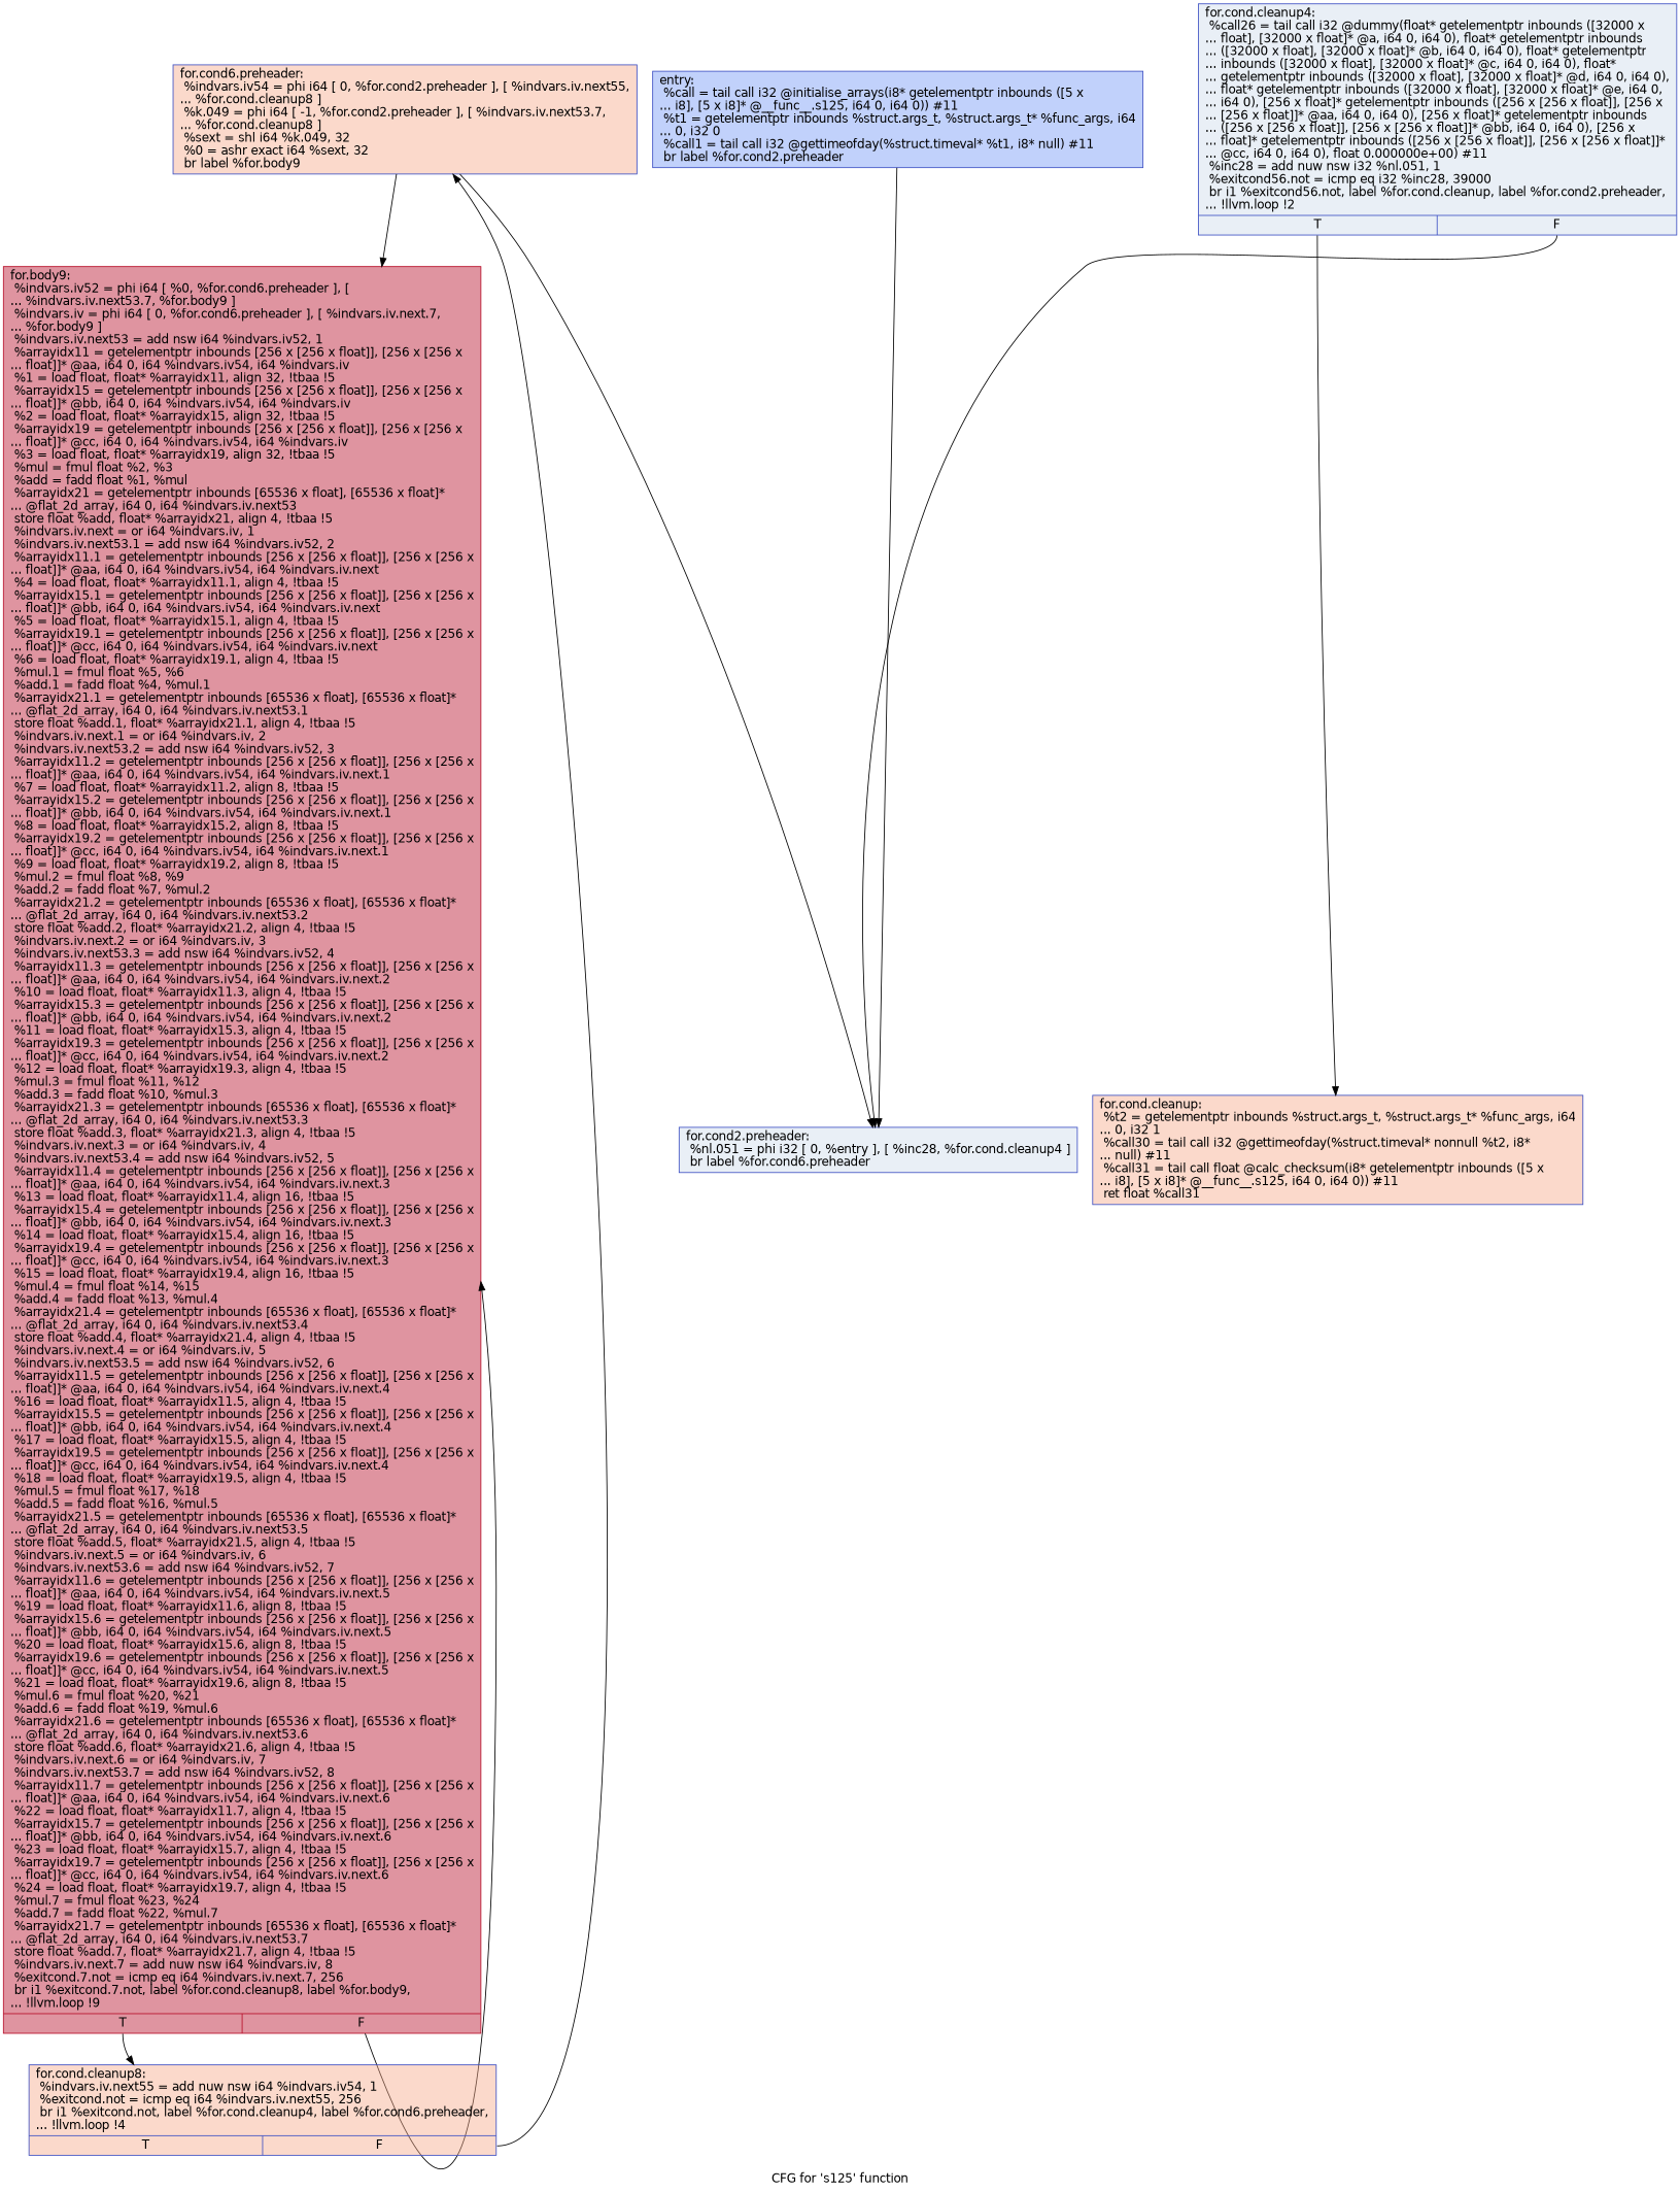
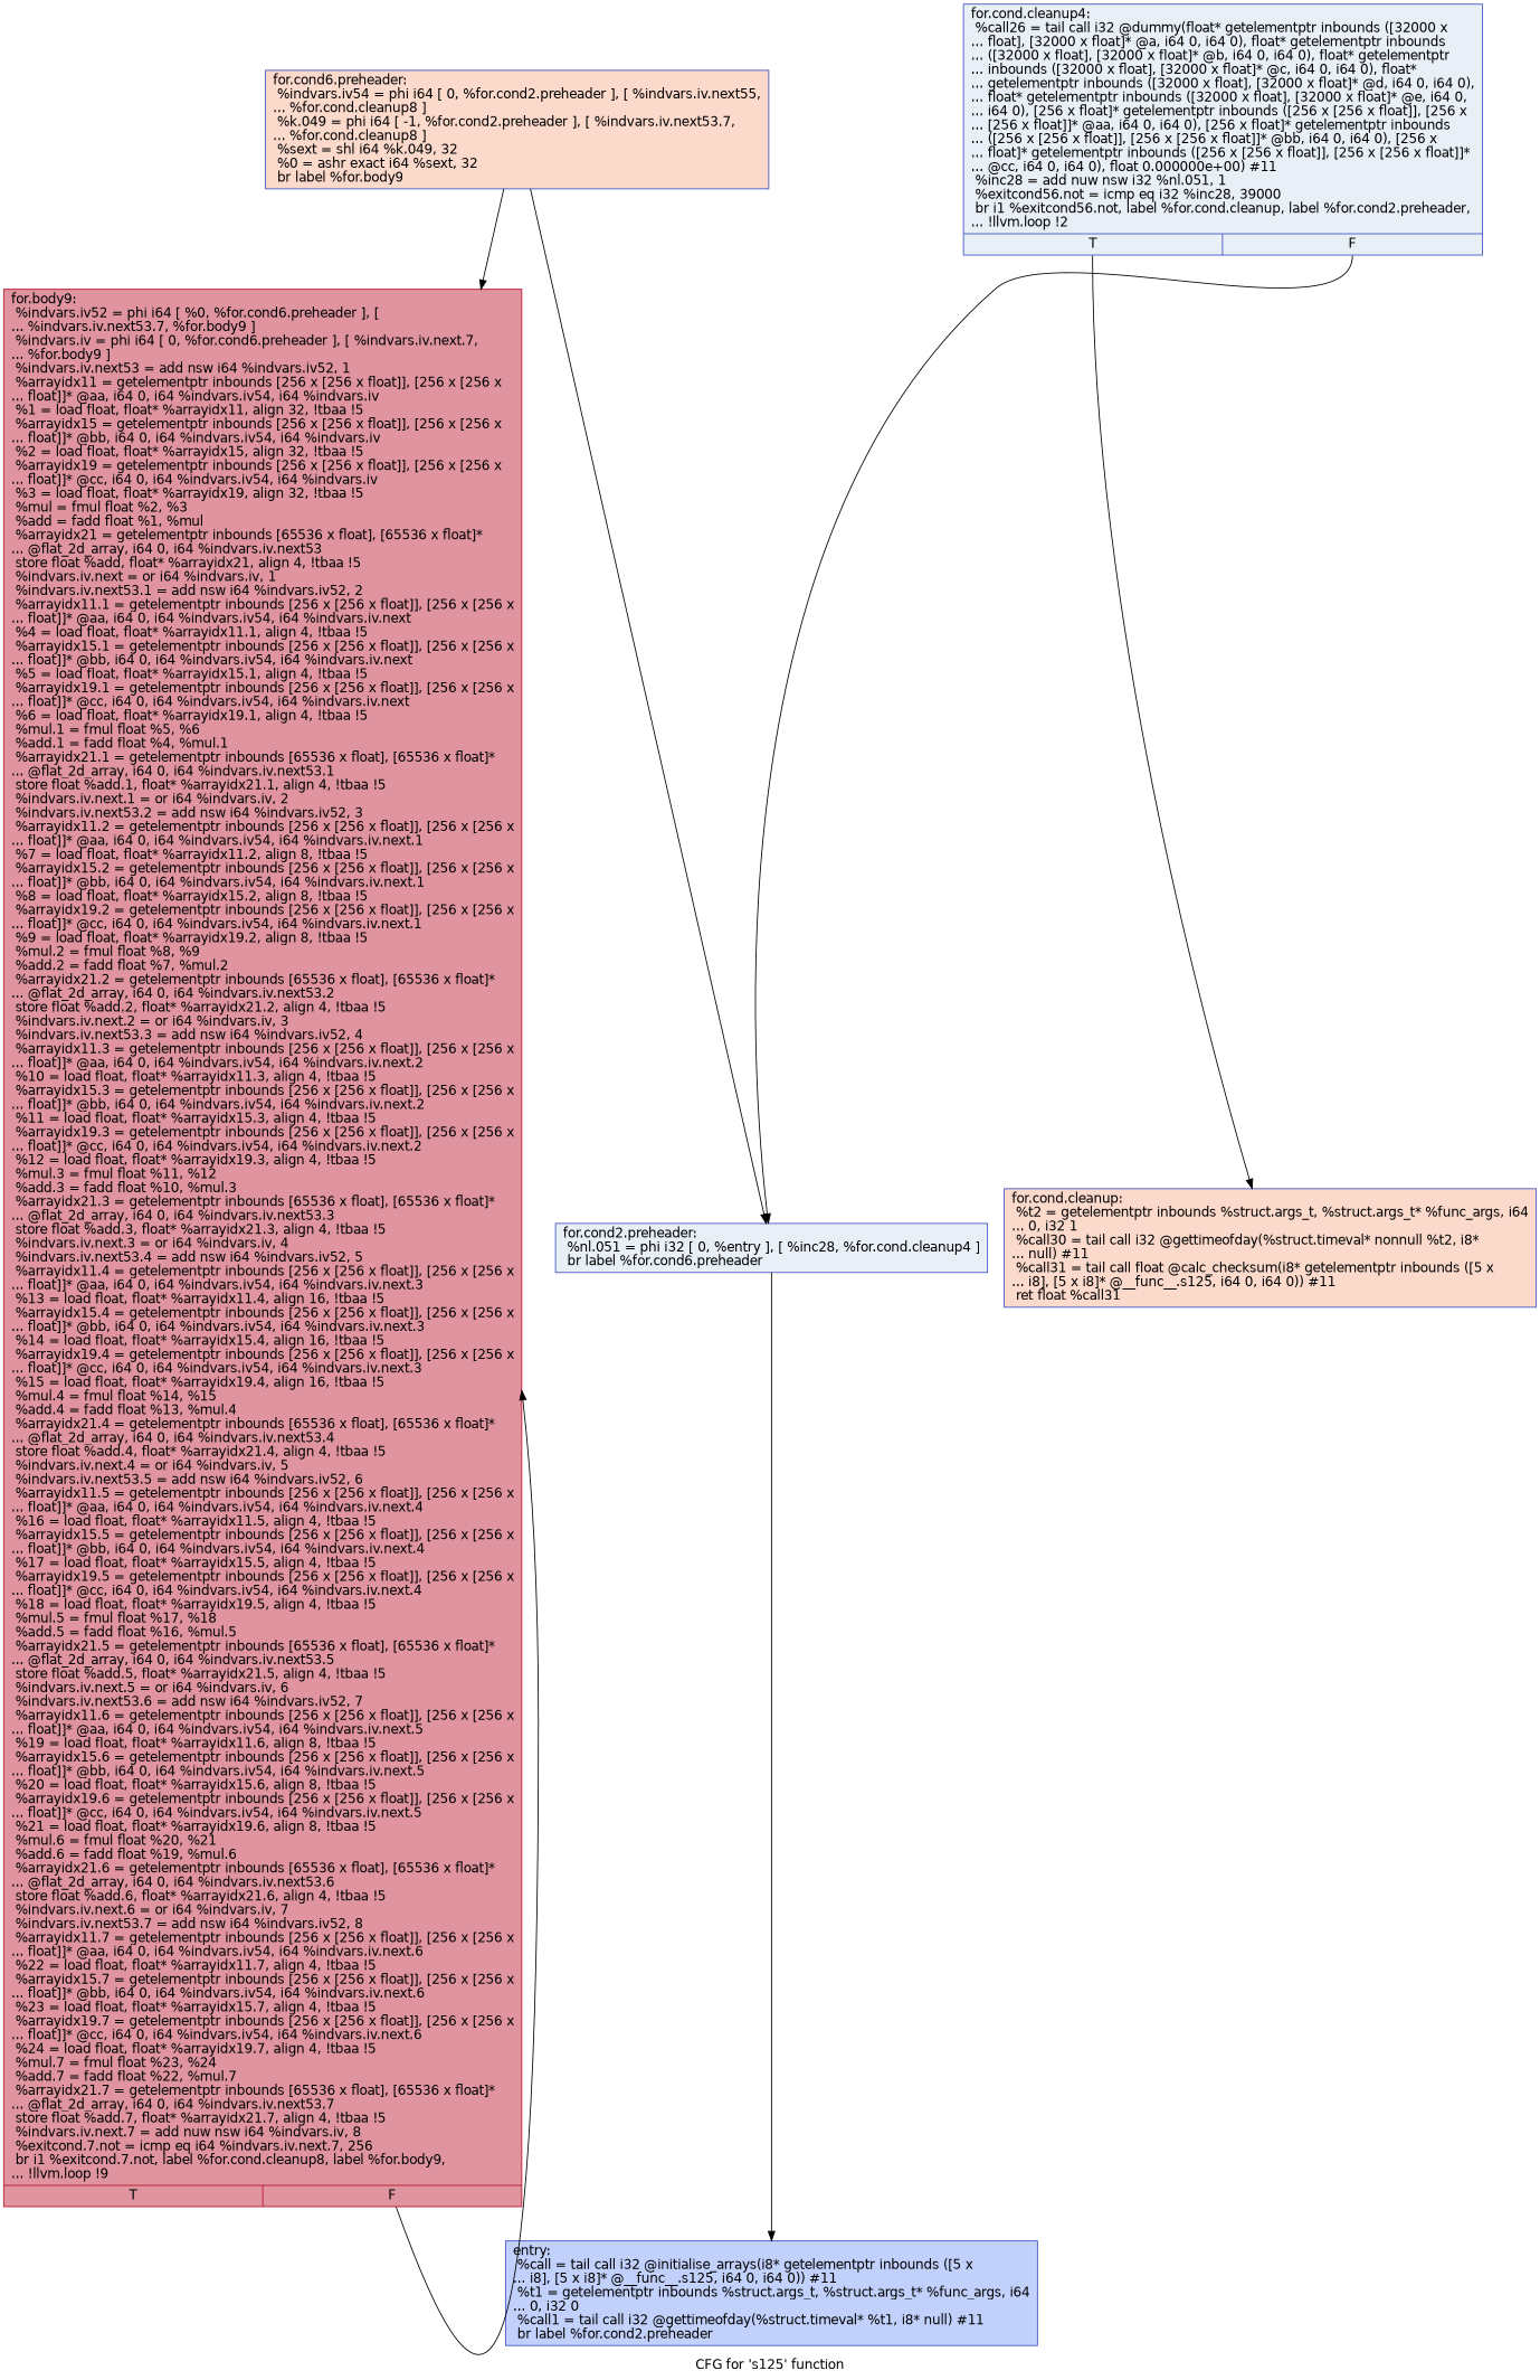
  digraph {
    fontname="DejaVu Sans"
    label="CFG for 's125' function"
    node [color="#3d50c3ff" fillcolor="#f7a88970" fontname="DejaVu Sans" shape=record style=filled]
    edge [fontname="DejaVu Sans"]
    n1 [fillcolor="#7396f570" label="{entry:\l  %call = tail call i32 @initialise_arrays(i8* getelementptr inbounds ([5 x\l... i8], [5 x i8]* @__func__.s125, i64 0, i64 0)) #11\l  %t1 = getelementptr inbounds %struct.args_t, %struct.args_t* %func_args, i64\l... 0, i32 0\l  %call1 = tail call i32 @gettimeofday(%struct.timeval* %t1, i8* null) #11\l  br label %for.cond2.preheader\l}"]
    n2 [fillcolor="#cedaeb70" label="{for.cond2.preheader:                              \l  %nl.051 = phi i32 [ 0, %entry ], [ %inc28, %for.cond.cleanup4 ]\l  br label %for.cond6.preheader\l}"]
    n3 [label="{for.cond6.preheader:                              \l  %indvars.iv54 = phi i64 [ 0, %for.cond2.preheader ], [ %indvars.iv.next55,\l... %for.cond.cleanup8 ]\l  %k.049 = phi i64 [ -1, %for.cond2.preheader ], [ %indvars.iv.next53.7,\l... %for.cond.cleanup8 ]\l  %sext = shl i64 %k.049, 32\l  %0 = ashr exact i64 %sext, 32\l  br label %for.body9\l}"]
    n4 [color="#b70d28ff" fillcolor="#b70d2870" label="{for.body9:                                        \l  %indvars.iv52 = phi i64 [ %0, %for.cond6.preheader ], [\l... %indvars.iv.next53.7, %for.body9 ]\l  %indvars.iv = phi i64 [ 0, %for.cond6.preheader ], [ %indvars.iv.next.7,\l... %for.body9 ]\l  %indvars.iv.next53 = add nsw i64 %indvars.iv52, 1\l  %arrayidx11 = getelementptr inbounds [256 x [256 x float]], [256 x [256 x\l... float]]* @aa, i64 0, i64 %indvars.iv54, i64 %indvars.iv\l  %1 = load float, float* %arrayidx11, align 32, !tbaa !5\l  %arrayidx15 = getelementptr inbounds [256 x [256 x float]], [256 x [256 x\l... float]]* @bb, i64 0, i64 %indvars.iv54, i64 %indvars.iv\l  %2 = load float, float* %arrayidx15, align 32, !tbaa !5\l  %arrayidx19 = getelementptr inbounds [256 x [256 x float]], [256 x [256 x\l... float]]* @cc, i64 0, i64 %indvars.iv54, i64 %indvars.iv\l  %3 = load float, float* %arrayidx19, align 32, !tbaa !5\l  %mul = fmul float %2, %3\l  %add = fadd float %1, %mul\l  %arrayidx21 = getelementptr inbounds [65536 x float], [65536 x float]*\l... @flat_2d_array, i64 0, i64 %indvars.iv.next53\l  store float %add, float* %arrayidx21, align 4, !tbaa !5\l  %indvars.iv.next = or i64 %indvars.iv, 1\l  %indvars.iv.next53.1 = add nsw i64 %indvars.iv52, 2\l  %arrayidx11.1 = getelementptr inbounds [256 x [256 x float]], [256 x [256 x\l... float]]* @aa, i64 0, i64 %indvars.iv54, i64 %indvars.iv.next\l  %4 = load float, float* %arrayidx11.1, align 4, !tbaa !5\l  %arrayidx15.1 = getelementptr inbounds [256 x [256 x float]], [256 x [256 x\l... float]]* @bb, i64 0, i64 %indvars.iv54, i64 %indvars.iv.next\l  %5 = load float, float* %arrayidx15.1, align 4, !tbaa !5\l  %arrayidx19.1 = getelementptr inbounds [256 x [256 x float]], [256 x [256 x\l... float]]* @cc, i64 0, i64 %indvars.iv54, i64 %indvars.iv.next\l  %6 = load float, float* %arrayidx19.1, align 4, !tbaa !5\l  %mul.1 = fmul float %5, %6\l  %add.1 = fadd float %4, %mul.1\l  %arrayidx21.1 = getelementptr inbounds [65536 x float], [65536 x float]*\l... @flat_2d_array, i64 0, i64 %indvars.iv.next53.1\l  store float %add.1, float* %arrayidx21.1, align 4, !tbaa !5\l  %indvars.iv.next.1 = or i64 %indvars.iv, 2\l  %indvars.iv.next53.2 = add nsw i64 %indvars.iv52, 3\l  %arrayidx11.2 = getelementptr inbounds [256 x [256 x float]], [256 x [256 x\l... float]]* @aa, i64 0, i64 %indvars.iv54, i64 %indvars.iv.next.1\l  %7 = load float, float* %arrayidx11.2, align 8, !tbaa !5\l  %arrayidx15.2 = getelementptr inbounds [256 x [256 x float]], [256 x [256 x\l... float]]* @bb, i64 0, i64 %indvars.iv54, i64 %indvars.iv.next.1\l  %8 = load float, float* %arrayidx15.2, align 8, !tbaa !5\l  %arrayidx19.2 = getelementptr inbounds [256 x [256 x float]], [256 x [256 x\l... float]]* @cc, i64 0, i64 %indvars.iv54, i64 %indvars.iv.next.1\l  %9 = load float, float* %arrayidx19.2, align 8, !tbaa !5\l  %mul.2 = fmul float %8, %9\l  %add.2 = fadd float %7, %mul.2\l  %arrayidx21.2 = getelementptr inbounds [65536 x float], [65536 x float]*\l... @flat_2d_array, i64 0, i64 %indvars.iv.next53.2\l  store float %add.2, float* %arrayidx21.2, align 4, !tbaa !5\l  %indvars.iv.next.2 = or i64 %indvars.iv, 3\l  %indvars.iv.next53.3 = add nsw i64 %indvars.iv52, 4\l  %arrayidx11.3 = getelementptr inbounds [256 x [256 x float]], [256 x [256 x\l... float]]* @aa, i64 0, i64 %indvars.iv54, i64 %indvars.iv.next.2\l  %10 = load float, float* %arrayidx11.3, align 4, !tbaa !5\l  %arrayidx15.3 = getelementptr inbounds [256 x [256 x float]], [256 x [256 x\l... float]]* @bb, i64 0, i64 %indvars.iv54, i64 %indvars.iv.next.2\l  %11 = load float, float* %arrayidx15.3, align 4, !tbaa !5\l  %arrayidx19.3 = getelementptr inbounds [256 x [256 x float]], [256 x [256 x\l... float]]* @cc, i64 0, i64 %indvars.iv54, i64 %indvars.iv.next.2\l  %12 = load float, float* %arrayidx19.3, align 4, !tbaa !5\l  %mul.3 = fmul float %11, %12\l  %add.3 = fadd float %10, %mul.3\l  %arrayidx21.3 = getelementptr inbounds [65536 x float], [65536 x float]*\l... @flat_2d_array, i64 0, i64 %indvars.iv.next53.3\l  store float %add.3, float* %arrayidx21.3, align 4, !tbaa !5\l  %indvars.iv.next.3 = or i64 %indvars.iv, 4\l  %indvars.iv.next53.4 = add nsw i64 %indvars.iv52, 5\l  %arrayidx11.4 = getelementptr inbounds [256 x [256 x float]], [256 x [256 x\l... float]]* @aa, i64 0, i64 %indvars.iv54, i64 %indvars.iv.next.3\l  %13 = load float, float* %arrayidx11.4, align 16, !tbaa !5\l  %arrayidx15.4 = getelementptr inbounds [256 x [256 x float]], [256 x [256 x\l... float]]* @bb, i64 0, i64 %indvars.iv54, i64 %indvars.iv.next.3\l  %14 = load float, float* %arrayidx15.4, align 16, !tbaa !5\l  %arrayidx19.4 = getelementptr inbounds [256 x [256 x float]], [256 x [256 x\l... float]]* @cc, i64 0, i64 %indvars.iv54, i64 %indvars.iv.next.3\l  %15 = load float, float* %arrayidx19.4, align 16, !tbaa !5\l  %mul.4 = fmul float %14, %15\l  %add.4 = fadd float %13, %mul.4\l  %arrayidx21.4 = getelementptr inbounds [65536 x float], [65536 x float]*\l... @flat_2d_array, i64 0, i64 %indvars.iv.next53.4\l  store float %add.4, float* %arrayidx21.4, align 4, !tbaa !5\l  %indvars.iv.next.4 = or i64 %indvars.iv, 5\l  %indvars.iv.next53.5 = add nsw i64 %indvars.iv52, 6\l  %arrayidx11.5 = getelementptr inbounds [256 x [256 x float]], [256 x [256 x\l... float]]* @aa, i64 0, i64 %indvars.iv54, i64 %indvars.iv.next.4\l  %16 = load float, float* %arrayidx11.5, align 4, !tbaa !5\l  %arrayidx15.5 = getelementptr inbounds [256 x [256 x float]], [256 x [256 x\l... float]]* @bb, i64 0, i64 %indvars.iv54, i64 %indvars.iv.next.4\l  %17 = load float, float* %arrayidx15.5, align 4, !tbaa !5\l  %arrayidx19.5 = getelementptr inbounds [256 x [256 x float]], [256 x [256 x\l... float]]* @cc, i64 0, i64 %indvars.iv54, i64 %indvars.iv.next.4\l  %18 = load float, float* %arrayidx19.5, align 4, !tbaa !5\l  %mul.5 = fmul float %17, %18\l  %add.5 = fadd float %16, %mul.5\l  %arrayidx21.5 = getelementptr inbounds [65536 x float], [65536 x float]*\l... @flat_2d_array, i64 0, i64 %indvars.iv.next53.5\l  store float %add.5, float* %arrayidx21.5, align 4, !tbaa !5\l  %indvars.iv.next.5 = or i64 %indvars.iv, 6\l  %indvars.iv.next53.6 = add nsw i64 %indvars.iv52, 7\l  %arrayidx11.6 = getelementptr inbounds [256 x [256 x float]], [256 x [256 x\l... float]]* @aa, i64 0, i64 %indvars.iv54, i64 %indvars.iv.next.5\l  %19 = load float, float* %arrayidx11.6, align 8, !tbaa !5\l  %arrayidx15.6 = getelementptr inbounds [256 x [256 x float]], [256 x [256 x\l... float]]* @bb, i64 0, i64 %indvars.iv54, i64 %indvars.iv.next.5\l  %20 = load float, float* %arrayidx15.6, align 8, !tbaa !5\l  %arrayidx19.6 = getelementptr inbounds [256 x [256 x float]], [256 x [256 x\l... float]]* @cc, i64 0, i64 %indvars.iv54, i64 %indvars.iv.next.5\l  %21 = load float, float* %arrayidx19.6, align 8, !tbaa !5\l  %mul.6 = fmul float %20, %21\l  %add.6 = fadd float %19, %mul.6\l  %arrayidx21.6 = getelementptr inbounds [65536 x float], [65536 x float]*\l... @flat_2d_array, i64 0, i64 %indvars.iv.next53.6\l  store float %add.6, float* %arrayidx21.6, align 4, !tbaa !5\l  %indvars.iv.next.6 = or i64 %indvars.iv, 7\l  %indvars.iv.next53.7 = add nsw i64 %indvars.iv52, 8\l  %arrayidx11.7 = getelementptr inbounds [256 x [256 x float]], [256 x [256 x\l... float]]* @aa, i64 0, i64 %indvars.iv54, i64 %indvars.iv.next.6\l  %22 = load float, float* %arrayidx11.7, align 4, !tbaa !5\l  %arrayidx15.7 = getelementptr inbounds [256 x [256 x float]], [256 x [256 x\l... float]]* @bb, i64 0, i64 %indvars.iv54, i64 %indvars.iv.next.6\l  %23 = load float, float* %arrayidx15.7, align 4, !tbaa !5\l  %arrayidx19.7 = getelementptr inbounds [256 x [256 x float]], [256 x [256 x\l... float]]* @cc, i64 0, i64 %indvars.iv54, i64 %indvars.iv.next.6\l  %24 = load float, float* %arrayidx19.7, align 4, !tbaa !5\l  %mul.7 = fmul float %23, %24\l  %add.7 = fadd float %22, %mul.7\l  %arrayidx21.7 = getelementptr inbounds [65536 x float], [65536 x float]*\l... @flat_2d_array, i64 0, i64 %indvars.iv.next53.7\l  store float %add.7, float* %arrayidx21.7, align 4, !tbaa !5\l  %indvars.iv.next.7 = add nuw nsw i64 %indvars.iv, 8\l  %exitcond.7.not = icmp eq i64 %indvars.iv.next.7, 256\l  br i1 %exitcond.7.not, label %for.cond.cleanup8, label %for.body9,\l... !llvm.loop !9\l|{<s0>T|<s1>F}}"]
-   n5 [label="{for.cond.cleanup8:                                \l  %indvars.iv.next55 = add nuw nsw i64 %indvars.iv54, 1\l  %exitcond.not = icmp eq i64 %indvars.iv.next55, 256\l  br i1 %exitcond.not, label %for.cond.cleanup4, label %for.cond6.preheader,\l... !llvm.loop !4\l|{<s0>T|<s1>F}}"]
    n6 [label="{for.cond.cleanup:                                 \l  %t2 = getelementptr inbounds %struct.args_t, %struct.args_t* %func_args, i64\l... 0, i32 1\l  %call30 = tail call i32 @gettimeofday(%struct.timeval* nonnull %t2, i8*\l... null) #11\l  %call31 = tail call float @calc_checksum(i8* getelementptr inbounds ([5 x\l... i8], [5 x i8]* @__func__.s125, i64 0, i64 0)) #11\l  ret float %call31\l}"]
    n7 [fillcolor="#cedaeb70" label="{for.cond.cleanup4:                                \l  %call26 = tail call i32 @dummy(float* getelementptr inbounds ([32000 x\l... float], [32000 x float]* @a, i64 0, i64 0), float* getelementptr inbounds\l... ([32000 x float], [32000 x float]* @b, i64 0, i64 0), float* getelementptr\l... inbounds ([32000 x float], [32000 x float]* @c, i64 0, i64 0), float*\l... getelementptr inbounds ([32000 x float], [32000 x float]* @d, i64 0, i64 0),\l... float* getelementptr inbounds ([32000 x float], [32000 x float]* @e, i64 0,\l... i64 0), [256 x float]* getelementptr inbounds ([256 x [256 x float]], [256 x\l... [256 x float]]* @aa, i64 0, i64 0), [256 x float]* getelementptr inbounds\l... ([256 x [256 x float]], [256 x [256 x float]]* @bb, i64 0, i64 0), [256 x\l... float]* getelementptr inbounds ([256 x [256 x float]], [256 x [256 x float]]*\l... @cc, i64 0, i64 0), float 0.000000e+00) #11\l  %inc28 = add nuw nsw i32 %nl.051, 1\l  %exitcond56.not = icmp eq i32 %inc28, 39000\l  br i1 %exitcond56.not, label %for.cond.cleanup, label %for.cond2.preheader,\l... !llvm.loop !2\l|{<s0>T|<s1>F}}"]
-   n1 -> n2
+   n2 -> n1
    n3 -> n2
    n3 -> n4
    n4 -> n4 [tailport=s1]
-   n4 -> n5 [tailport=s0]
-   n5 -> n3 [tailport=s1]
    n7 -> n2 [tailport=s1]
    n7 -> n6 [tailport=s0]
  }
